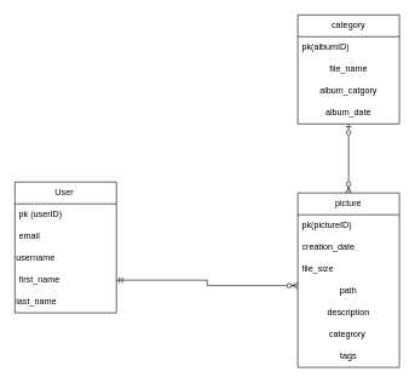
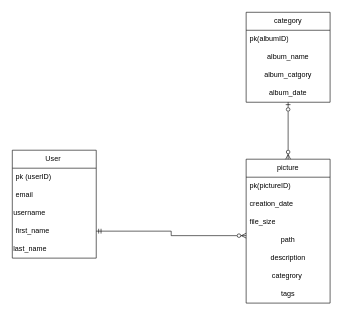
  <mxCell id="0" />
  <mxCell id="1" parent="0" />
  <mxCell id="2" value="User&amp;nbsp;" style="swimlane;fontStyle=0;childLayout=stackLayout;horizontal=1;startSize=30;horizontalStack=0;resizeParent=1;resizeParentMax=0;resizeLast=0;collapsible=1;marginBottom=0;whiteSpace=wrap;html=1;" parent="1" vertex="1"><mxGeometry x="20" y="250" width="140" height="180" as="geometry" /></mxCell>
  <mxCell id="3" value="pk (userID)" style="text;strokeColor=none;fillColor=none;align=left;verticalAlign=middle;spacingLeft=4;spacingRight=4;overflow=hidden;points=[[0,0.5],[1,0.5]];portConstraint=eastwest;rotatable=0;whiteSpace=wrap;html=1;" parent="2" vertex="1"><mxGeometry y="30" width="140" height="30" as="geometry" /></mxCell>
  <mxCell id="4" value="email" style="text;strokeColor=none;fillColor=none;align=left;verticalAlign=middle;spacingLeft=4;spacingRight=4;overflow=hidden;points=[[0,0.5],[1,0.5]];portConstraint=eastwest;rotatable=0;whiteSpace=wrap;html=1;" parent="2" vertex="1"><mxGeometry y="60" width="140" height="30" as="geometry" /></mxCell>
  <mxCell id="5" value="username" style="text;html=1;strokeColor=none;fillColor=none;align=left;verticalAlign=middle;whiteSpace=wrap;rounded=0;" parent="2" vertex="1"><mxGeometry y="90" width="140" height="30" as="geometry" /></mxCell>
  <mxCell id="6" value="first_name&lt;span style=&quot;white-space: pre;&quot;&gt;&#09;&lt;/span&gt;" style="text;strokeColor=none;fillColor=none;align=left;verticalAlign=middle;spacingLeft=4;spacingRight=4;overflow=hidden;points=[[0,0.5],[1,0.5]];portConstraint=eastwest;rotatable=0;whiteSpace=wrap;html=1;" parent="2" vertex="1"><mxGeometry y="120" width="140" height="30" as="geometry" /></mxCell>
  <mxCell id="7" value="last_name" style="text;html=1;strokeColor=none;fillColor=none;align=left;verticalAlign=middle;whiteSpace=wrap;rounded=0;" parent="2" vertex="1"><mxGeometry y="150" width="140" height="30" as="geometry" /></mxCell>
  <mxCell id="8" value="category" style="swimlane;fontStyle=0;childLayout=stackLayout;horizontal=1;startSize=30;horizontalStack=0;resizeParent=1;resizeParentMax=0;resizeLast=0;collapsible=1;marginBottom=0;whiteSpace=wrap;html=1;" parent="1" vertex="1"><mxGeometry x="410" y="20" width="140" height="150" as="geometry" /></mxCell>
  <mxCell id="9" value="pk(albumID)" style="text;strokeColor=none;fillColor=none;align=left;verticalAlign=middle;spacingLeft=4;spacingRight=4;overflow=hidden;points=[[0,0.5],[1,0.5]];portConstraint=eastwest;rotatable=0;whiteSpace=wrap;html=1;" parent="8" vertex="1"><mxGeometry y="30" width="140" height="30" as="geometry" /></mxCell>
- <mxCell id="10" value="file_name" style="text;html=1;strokeColor=none;fillColor=none;align=center;verticalAlign=middle;whiteSpace=wrap;rounded=0;" parent="8" vertex="1"><mxGeometry y="60" width="140" height="30" as="geometry" /></mxCell>
+ <mxCell id="10" value="album_name" style="text;html=1;strokeColor=none;fillColor=none;align=center;verticalAlign=middle;whiteSpace=wrap;rounded=0;" parent="8" vertex="1"><mxGeometry y="60" width="140" height="30" as="geometry" /></mxCell>
  <mxCell id="11" value="album_catgory" style="text;html=1;strokeColor=none;fillColor=none;align=center;verticalAlign=middle;whiteSpace=wrap;rounded=0;" parent="8" vertex="1"><mxGeometry y="90" width="140" height="30" as="geometry" /></mxCell>
  <mxCell id="12" value="album_date" style="text;html=1;strokeColor=none;fillColor=none;align=center;verticalAlign=middle;whiteSpace=wrap;rounded=0;" parent="8" vertex="1"><mxGeometry y="120" width="140" height="30" as="geometry" /></mxCell>
  <mxCell id="13" value="picture" style="swimlane;fontStyle=0;childLayout=stackLayout;horizontal=1;startSize=30;horizontalStack=0;resizeParent=1;resizeParentMax=0;resizeLast=0;collapsible=1;marginBottom=0;whiteSpace=wrap;html=1;" parent="1" vertex="1"><mxGeometry x="410" y="265" width="140" height="240" as="geometry" /></mxCell>
  <mxCell id="14" value="pk(pictureID)" style="text;strokeColor=none;fillColor=none;align=left;verticalAlign=middle;spacingLeft=4;spacingRight=4;overflow=hidden;points=[[0,0.5],[1,0.5]];portConstraint=eastwest;rotatable=0;whiteSpace=wrap;html=1;" parent="13" vertex="1"><mxGeometry y="30" width="140" height="30" as="geometry" /></mxCell>
  <mxCell id="15" value="creation_date" style="text;strokeColor=none;fillColor=none;align=left;verticalAlign=middle;spacingLeft=4;spacingRight=4;overflow=hidden;points=[[0,0.5],[1,0.5]];portConstraint=eastwest;rotatable=0;whiteSpace=wrap;html=1;" parent="13" vertex="1"><mxGeometry y="60" width="140" height="30" as="geometry" /></mxCell>
  <mxCell id="16" value="file_size" style="text;strokeColor=none;fillColor=none;align=left;verticalAlign=middle;spacingLeft=4;spacingRight=4;overflow=hidden;points=[[0,0.5],[1,0.5]];portConstraint=eastwest;rotatable=0;whiteSpace=wrap;html=1;" parent="13" vertex="1"><mxGeometry y="90" width="140" height="30" as="geometry" /></mxCell>
  <mxCell id="17" value="path" style="text;html=1;strokeColor=none;fillColor=none;align=center;verticalAlign=middle;whiteSpace=wrap;rounded=0;" parent="13" vertex="1"><mxGeometry y="120" width="140" height="30" as="geometry" /></mxCell>
  <mxCell id="18" value="description" style="text;html=1;strokeColor=none;fillColor=none;align=center;verticalAlign=middle;whiteSpace=wrap;rounded=0;" parent="13" vertex="1"><mxGeometry y="150" width="140" height="30" as="geometry" /></mxCell>
  <mxCell id="19" value="categrory&amp;nbsp;" style="text;html=1;strokeColor=none;fillColor=none;align=center;verticalAlign=middle;whiteSpace=wrap;rounded=0;" vertex="1" parent="13"><mxGeometry y="180" width="140" height="30" as="geometry" /></mxCell>
  <mxCell id="20" value="tags" style="text;html=1;strokeColor=none;fillColor=none;align=center;verticalAlign=middle;whiteSpace=wrap;rounded=0;" vertex="1" parent="13"><mxGeometry y="210" width="140" height="30" as="geometry" /></mxCell>
  <mxCell id="21" style="edgeStyle=orthogonalEdgeStyle;rounded=0;orthogonalLoop=1;jettySize=auto;html=1;entryX=0.5;entryY=0;entryDx=0;entryDy=0;endArrow=ERzeroToMany;endFill=0;startArrow=ERzeroToOne;startFill=0;" edge="1" parent="1" source="12" target="13"><mxGeometry relative="1" as="geometry" /></mxCell>
  <mxCell id="22" style="edgeStyle=orthogonalEdgeStyle;rounded=0;orthogonalLoop=1;jettySize=auto;html=1;entryX=0;entryY=0.25;entryDx=0;entryDy=0;endArrow=ERzeroToMany;endFill=0;startArrow=ERmandOne;startFill=0;" edge="1" parent="1" source="6" target="17"><mxGeometry relative="1" as="geometry" /></mxCell>
